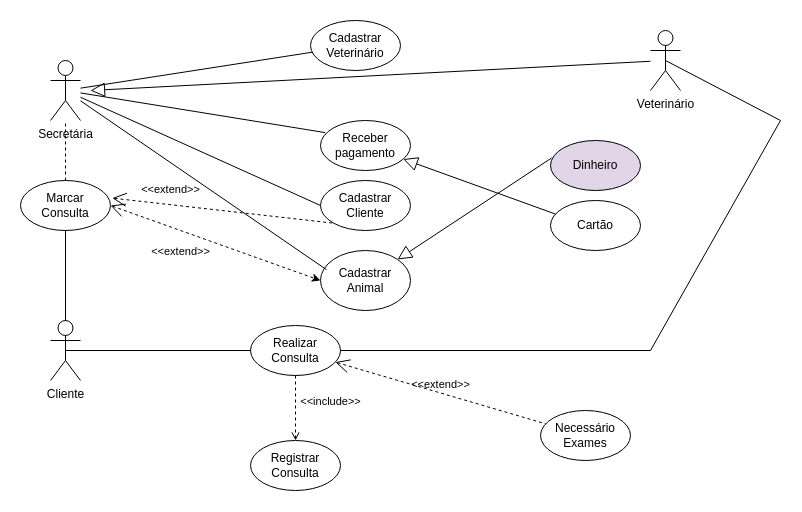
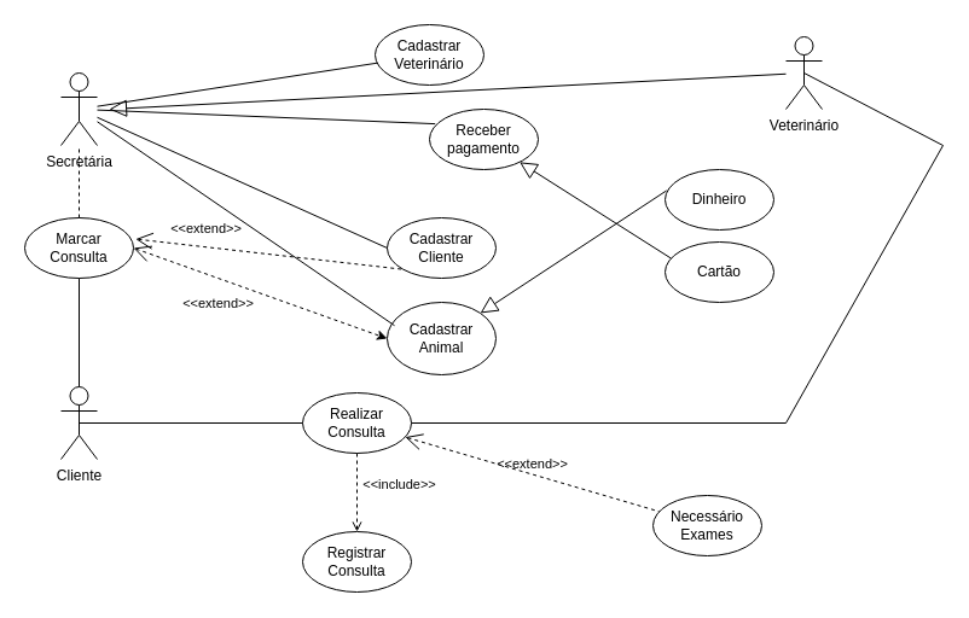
  <mxCell id="0" />
  <mxCell id="1" parent="0" />
  <mxCell id="2" value="Secretária&lt;div&gt;&lt;br&gt;&lt;/div&gt;" style="shape=umlActor;verticalLabelPosition=bottom;verticalAlign=top;html=1;outlineConnect=0;" parent="1" vertex="1"><mxGeometry x="50" y="60" width="30" height="60" as="geometry" /></mxCell>
  <mxCell id="3" value="&lt;div&gt;&lt;br&gt;&lt;/div&gt;Cadastrar Cliente&lt;div&gt;&lt;br&gt;&lt;/div&gt;" style="ellipse;whiteSpace=wrap;html=1;" parent="1" vertex="1"><mxGeometry x="320" y="180" width="90" height="50" as="geometry" /></mxCell>
  <mxCell id="4" value="Veterinário&lt;div&gt;&lt;br&gt;&lt;/div&gt;" style="shape=umlActor;html=1;verticalLabelPosition=bottom;verticalAlign=top;align=center;" parent="1" vertex="1"><mxGeometry x="650" y="30" width="30" height="60" as="geometry" /></mxCell>
  <mxCell id="5" value="&lt;div&gt;&lt;span style=&quot;background-color: initial;&quot;&gt;Cadastrar Animal&lt;/span&gt;&lt;br&gt;&lt;/div&gt;" style="ellipse;whiteSpace=wrap;html=1;" parent="1" vertex="1"><mxGeometry x="320" y="250" width="90" height="60" as="geometry" /></mxCell>
  <mxCell id="6" value="Cadastrar Veterinário" style="ellipse;whiteSpace=wrap;html=1;" parent="1" vertex="1"><mxGeometry x="310" y="20" width="90" height="50" as="geometry" /></mxCell>
  <mxCell id="7" value="Cliente" style="shape=umlActor;html=1;verticalLabelPosition=bottom;verticalAlign=top;align=center;" parent="1" vertex="1"><mxGeometry x="50" y="320" width="30" height="60" as="geometry" /></mxCell>
- <mxCell id="8" value="Receber pagamento" style="ellipse;whiteSpace=wrap;html=1;" parent="1" vertex="1"><mxGeometry x="320" y="120" width="90" height="50" as="geometry" /></mxCell>
- <mxCell id="9" value="Dinheiro" style="ellipse;whiteSpace=wrap;html=1;fillColor=#e1d5e7;" parent="1" vertex="1"><mxGeometry x="550" y="140" width="90" height="50" as="geometry" /></mxCell>
+ <mxCell id="8" value="Receber pagamento" style="ellipse;whiteSpace=wrap;html=1;" parent="1" vertex="1"><mxGeometry x="355" y="90" width="90" height="50" as="geometry" /></mxCell>
+ <mxCell id="9" value="Dinheiro" style="ellipse;whiteSpace=wrap;html=1;" parent="1" vertex="1"><mxGeometry x="550" y="140" width="90" height="50" as="geometry" /></mxCell>
  <mxCell id="10" value="" style="edgeStyle=none;html=1;endArrow=none;verticalAlign=bottom;rounded=0;entryX=0;entryY=0.5;entryDx=0;entryDy=0;" parent="1" source="2" target="3" edge="1"><mxGeometry width="160" relative="1" as="geometry"><mxPoint x="110" y="70" as="sourcePoint" /><mxPoint x="270" y="70" as="targetPoint" /></mxGeometry></mxCell>
  <mxCell id="11" value="" style="edgeStyle=none;html=1;endArrow=none;verticalAlign=bottom;rounded=0;entryX=0.067;entryY=0.32;entryDx=0;entryDy=0;entryPerimeter=0;" parent="1" source="2" target="5" edge="1"><mxGeometry width="160" relative="1" as="geometry"><mxPoint x="90" y="97" as="sourcePoint" /><mxPoint x="266" y="67" as="targetPoint" /></mxGeometry></mxCell>
  <mxCell id="12" value="" style="edgeStyle=none;html=1;endArrow=none;verticalAlign=bottom;rounded=0;" parent="1" source="2" target="6" edge="1"><mxGeometry width="160" relative="1" as="geometry"><mxPoint x="90" y="101" as="sourcePoint" /><mxPoint x="276" y="119" as="targetPoint" /></mxGeometry></mxCell>
  <mxCell id="13" value="" style="edgeStyle=none;html=1;endArrow=none;verticalAlign=bottom;rounded=0;entryX=0.052;entryY=0.242;entryDx=0;entryDy=0;entryPerimeter=0;" parent="1" source="2" target="8" edge="1"><mxGeometry width="160" relative="1" as="geometry"><mxPoint x="90" y="106" as="sourcePoint" /><mxPoint x="269" y="180" as="targetPoint" /></mxGeometry></mxCell>
  <mxCell id="14" value="Marcar Consulta" style="ellipse;whiteSpace=wrap;html=1;" parent="1" vertex="1"><mxGeometry y="180" width="90" height="50" as="geometry" x="20" /></mxCell>
  <mxCell id="15" value="&amp;lt;&amp;lt;extend&amp;gt;&amp;gt;" style="edgeStyle=none;html=1;startArrow=open;endArrow=classic;startSize=12;verticalAlign=bottom;dashed=1;labelBackgroundColor=none;rounded=0;exitX=1;exitY=0.5;exitDx=0;exitDy=0;entryX=0;entryY=0.5;entryDx=0;entryDy=0;" parent="1" source="14" target="5" edge="1"><mxGeometry x="-0.243" y="-28" width="160" relative="1" as="geometry"><mxPoint x="470" y="215" as="sourcePoint" /><mxPoint x="210" y="290" as="targetPoint" /><mxPoint as="offset" /></mxGeometry></mxCell>
  <mxCell id="16" value="&amp;lt;&amp;lt;extend&amp;gt;&amp;gt;" style="edgeStyle=none;html=1;startArrow=open;endArrow=none;startSize=12;verticalAlign=bottom;dashed=1;labelBackgroundColor=none;rounded=0;entryX=0;entryY=1;entryDx=0;entryDy=0;exitX=1.02;exitY=0.352;exitDx=0;exitDy=0;exitPerimeter=0;" parent="1" source="14" target="3" edge="1"><mxGeometry x="-0.483" y="6" width="160" relative="1" as="geometry"><mxPoint x="275" y="144" as="sourcePoint" /><mxPoint x="118" y="201" as="targetPoint" /><mxPoint as="offset" /></mxGeometry></mxCell>
  <mxCell id="17" value="Realizar Consulta" style="ellipse;whiteSpace=wrap;html=1;" parent="1" vertex="1"><mxGeometry x="250" y="325" width="90" height="50" as="geometry" /></mxCell>
  <mxCell id="18" value="" style="edgeStyle=none;html=1;endArrow=none;verticalAlign=bottom;rounded=0;entryX=1;entryY=0.5;entryDx=0;entryDy=0;exitX=0.5;exitY=0.5;exitDx=0;exitDy=0;exitPerimeter=0;" parent="1" source="4" target="17" edge="1"><mxGeometry width="160" relative="1" as="geometry"><mxPoint x="750" y="70" as="sourcePoint" /><mxPoint x="330" y="360" as="targetPoint" /><Array as="points"><mxPoint x="780" y="120" /><mxPoint x="650" y="350" /></Array></mxGeometry></mxCell>
  <mxCell id="19" value="" style="edgeStyle=none;html=1;endArrow=none;verticalAlign=bottom;rounded=0;entryX=0;entryY=0.5;entryDx=0;entryDy=0;exitX=0.5;exitY=0.5;exitDx=0;exitDy=0;exitPerimeter=0;" parent="1" source="7" target="17" edge="1"><mxGeometry width="160" relative="1" as="geometry"><mxPoint x="350" y="195" as="sourcePoint" /><mxPoint x="665" y="100" as="targetPoint" /></mxGeometry></mxCell>
  <mxCell id="20" value="Registrar Consulta" style="ellipse;whiteSpace=wrap;html=1;" parent="1" vertex="1"><mxGeometry x="250" y="440" width="90" height="50" as="geometry" /></mxCell>
  <mxCell id="21" value="&amp;lt;&amp;lt;include&amp;gt;&amp;gt;" style="edgeStyle=none;html=1;endArrow=open;verticalAlign=bottom;dashed=1;labelBackgroundColor=none;rounded=0;exitX=0.5;exitY=1;exitDx=0;exitDy=0;" parent="1" source="17" target="20" edge="1"><mxGeometry x="0.077" y="35" width="160" relative="1" as="geometry"><mxPoint x="420" y="115" as="sourcePoint" /><mxPoint x="487" y="171" as="targetPoint" /><mxPoint as="offset" /></mxGeometry></mxCell>
  <mxCell id="22" value="Necessário Exames" style="ellipse;whiteSpace=wrap;html=1;" parent="1" vertex="1"><mxGeometry x="540" y="410" width="90" height="50" as="geometry" /></mxCell>
  <mxCell id="23" value="&amp;lt;&amp;lt;extend&amp;gt;&amp;gt;" style="edgeStyle=none;html=1;startArrow=open;endArrow=none;startSize=12;verticalAlign=bottom;dashed=1;labelBackgroundColor=none;rounded=0;" parent="1" source="17" target="22" edge="1"><mxGeometry width="160" relative="1" as="geometry"><mxPoint x="323" y="250" as="sourcePoint" /><mxPoint x="710" y="330" as="targetPoint" /></mxGeometry></mxCell>
  <mxCell id="24" value="" style="edgeStyle=none;html=1;endArrow=none;verticalAlign=bottom;rounded=0;exitX=0.5;exitY=0;exitDx=0;exitDy=0;dashed=1;" parent="1" source="14" target="2" edge="1"><mxGeometry width="160" relative="1" as="geometry"><mxPoint x="60" y="180" as="sourcePoint" /><mxPoint x="220" y="180" as="targetPoint" /></mxGeometry></mxCell>
  <mxCell id="25" value="" style="edgeStyle=none;html=1;endArrow=none;verticalAlign=bottom;rounded=0;exitX=0.5;exitY=0;exitDx=0;exitDy=0;exitPerimeter=0;entryX=0.5;entryY=1;entryDx=0;entryDy=0;" parent="1" source="7" target="14" edge="1"><mxGeometry width="160" relative="1" as="geometry"><mxPoint x="60" y="290" as="sourcePoint" /><mxPoint x="220" y="290" as="targetPoint" /></mxGeometry></mxCell>
  <mxCell id="26" value="" style="edgeStyle=none;html=1;endArrow=block;endFill=0;endSize=12;verticalAlign=bottom;rounded=0;exitX=0.013;exitY=0.349;exitDx=0;exitDy=0;exitPerimeter=0;" edge="1" parent="1" source="9" target="5"><mxGeometry width="160" relative="1" as="geometry"><mxPoint x="462.79" y="163.53" as="sourcePoint" /><mxPoint x="540" y="160" as="targetPoint" /></mxGeometry></mxCell>
  <mxCell id="27" value="Cartão" style="ellipse;whiteSpace=wrap;html=1;" vertex="1" parent="1"><mxGeometry x="550" y="200" width="90" height="50" as="geometry" /></mxCell>
  <mxCell id="28" value="" style="edgeStyle=none;html=1;endArrow=block;endFill=0;endSize=12;verticalAlign=bottom;rounded=0;exitX=0.055;exitY=0.271;exitDx=0;exitDy=0;exitPerimeter=0;" edge="1" parent="1" source="27" target="8"><mxGeometry width="160" relative="1" as="geometry"><mxPoint x="561" y="167" as="sourcePoint" /><mxPoint x="420" y="161" as="targetPoint" /></mxGeometry></mxCell>
  <mxCell id="29" value="" style="edgeStyle=none;html=1;endArrow=block;endFill=0;endSize=12;verticalAlign=bottom;rounded=0;" edge="1" parent="1" source="4"><mxGeometry width="160" relative="1" as="geometry"><mxPoint x="330" y="270" as="sourcePoint" /><mxPoint x="90" y="90" as="targetPoint" /></mxGeometry></mxCell>
